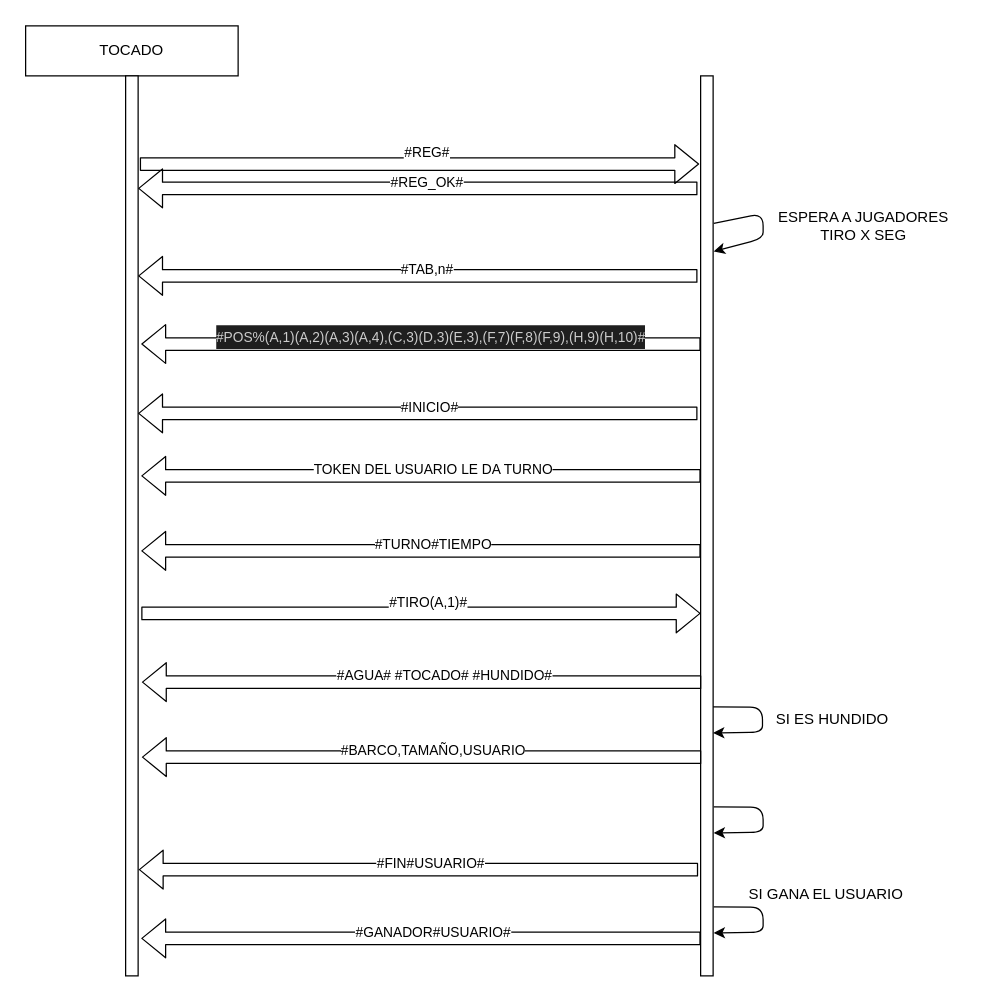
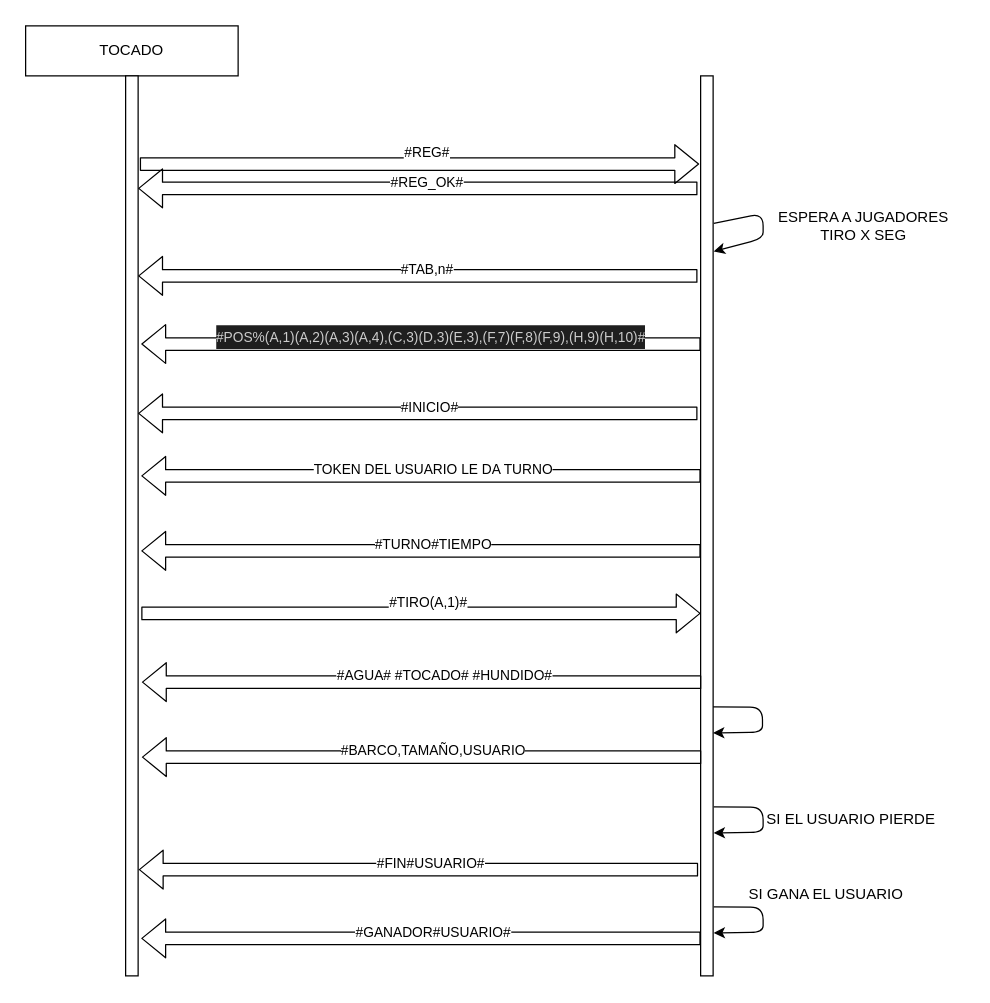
  <mxCell id="0" />
  <mxCell id="1" parent="0" />
  <mxCell id="2" value="TOCADO" style="rounded=0;whiteSpace=wrap;html=1;" parent="1" vertex="1"><mxGeometry x="20" y="20" width="170" height="40" as="geometry" /></mxCell>
  <mxCell id="3" value="" style="rounded=0;whiteSpace=wrap;html=1;" parent="1" vertex="1"><mxGeometry x="100" y="60" width="10" height="720" as="geometry" /></mxCell>
  <mxCell id="4" value="" style="rounded=0;whiteSpace=wrap;html=1;" parent="1" vertex="1"><mxGeometry x="560" y="60" width="10" height="720" as="geometry" /></mxCell>
  <mxCell id="5" value="" style="shape=flexArrow;endArrow=classic;html=1;exitX=1.135;exitY=0.098;exitDx=0;exitDy=0;exitPerimeter=0;entryX=-0.115;entryY=0.098;entryDx=0;entryDy=0;entryPerimeter=0;" parent="1" source="3" target="4" edge="1"><mxGeometry width="50" height="50" relative="1" as="geometry"><mxPoint x="200" y="310" as="sourcePoint" /><mxPoint x="470" y="110" as="targetPoint" /></mxGeometry></mxCell>
  <mxCell id="6" value="#REG#" style="edgeLabel;html=1;align=center;verticalAlign=middle;resizable=0;points=[];" parent="5" vertex="1" connectable="0"><mxGeometry x="-0.095" y="2" relative="1" as="geometry"><mxPoint x="27" y="-8" as="offset" /></mxGeometry></mxCell>
  <mxCell id="7" value="" style="shape=flexArrow;endArrow=classic;html=1;exitX=1.135;exitY=0.098;exitDx=0;exitDy=0;exitPerimeter=0;entryX=-0.115;entryY=0.098;entryDx=0;entryDy=0;entryPerimeter=0;" parent="1" edge="1"><mxGeometry width="50" height="50" relative="1" as="geometry"><mxPoint x="557.5" y="150" as="sourcePoint" /><mxPoint x="110" y="150" as="targetPoint" /></mxGeometry></mxCell>
  <mxCell id="8" value="#REG_OK#" style="edgeLabel;html=1;align=center;verticalAlign=middle;resizable=0;points=[];" parent="7" vertex="1" connectable="0"><mxGeometry x="-0.095" y="2" relative="1" as="geometry"><mxPoint x="-15" y="-8" as="offset" /></mxGeometry></mxCell>
  <mxCell id="9" value="" style="endArrow=classic;html=1;exitX=1.051;exitY=0.164;exitDx=0;exitDy=0;exitPerimeter=0;entryX=1.051;entryY=0.195;entryDx=0;entryDy=0;entryPerimeter=0;" parent="1" source="4" target="4" edge="1"><mxGeometry width="50" height="50" relative="1" as="geometry"><mxPoint x="610" y="180" as="sourcePoint" /><mxPoint x="660" y="130" as="targetPoint" /><Array as="points"><mxPoint x="610" y="170" /><mxPoint x="610" y="190" /></Array></mxGeometry></mxCell>
  <mxCell id="10" value="ESPERA A JUGADORES&lt;br&gt;TIRO X SEG" style="text;html=1;align=center;verticalAlign=middle;resizable=0;points=[];autosize=1;strokeColor=none;fillColor=none;" parent="1" vertex="1"><mxGeometry x="610" y="160" width="160" height="40" as="geometry" /></mxCell>
  <mxCell id="11" value="" style="shape=flexArrow;endArrow=classic;html=1;exitX=1.135;exitY=0.098;exitDx=0;exitDy=0;exitPerimeter=0;entryX=-0.115;entryY=0.098;entryDx=0;entryDy=0;entryPerimeter=0;" parent="1" edge="1"><mxGeometry width="50" height="50" relative="1" as="geometry"><mxPoint x="557.5" y="220" as="sourcePoint" /><mxPoint x="110" y="220" as="targetPoint" /></mxGeometry></mxCell>
  <mxCell id="12" value="#TAB,n#" style="edgeLabel;html=1;align=center;verticalAlign=middle;resizable=0;points=[];" parent="11" vertex="1" connectable="0"><mxGeometry x="-0.095" y="2" relative="1" as="geometry"><mxPoint x="-15" y="-8" as="offset" /></mxGeometry></mxCell>
  <mxCell id="13" value="" style="shape=flexArrow;endArrow=classic;html=1;exitX=1.135;exitY=0.098;exitDx=0;exitDy=0;exitPerimeter=0;entryX=-0.115;entryY=0.098;entryDx=0;entryDy=0;entryPerimeter=0;" parent="1" edge="1"><mxGeometry width="50" height="50" relative="1" as="geometry"><mxPoint x="560" y="274.5" as="sourcePoint" /><mxPoint x="112.5" y="274.5" as="targetPoint" /></mxGeometry></mxCell>
  <mxCell id="14" value="&lt;div style=&quot;color: rgb(204, 204, 204); background-color: rgb(31, 31, 31); line-height: 19px; white-space-collapse: preserve;&quot;&gt;&lt;font style=&quot;font-size: 11px;&quot;&gt;#POS%(A,1)(A,2)(A,3)(A,4),(C,3)(D,3)(E,3),(F,7)(F,8)(F,9),(H,9)(H,10)#&lt;/font&gt;&lt;/div&gt;" style="edgeLabel;html=1;align=center;verticalAlign=middle;resizable=0;points=[];" parent="13" vertex="1" connectable="0"><mxGeometry x="-0.095" y="2" relative="1" as="geometry"><mxPoint x="-15" y="-8" as="offset" /></mxGeometry></mxCell>
  <mxCell id="15" value="" style="shape=flexArrow;endArrow=classic;html=1;exitX=1.135;exitY=0.098;exitDx=0;exitDy=0;exitPerimeter=0;entryX=-0.115;entryY=0.098;entryDx=0;entryDy=0;entryPerimeter=0;" parent="1" edge="1"><mxGeometry width="50" height="50" relative="1" as="geometry"><mxPoint x="557.5" y="330" as="sourcePoint" /><mxPoint x="110" y="330" as="targetPoint" /></mxGeometry></mxCell>
  <mxCell id="16" value="#INICIO#" style="edgeLabel;html=1;align=center;verticalAlign=middle;resizable=0;points=[];" parent="15" vertex="1" connectable="0"><mxGeometry x="-0.095" y="2" relative="1" as="geometry"><mxPoint x="-13" y="-8" as="offset" /></mxGeometry></mxCell>
  <mxCell id="17" value="" style="shape=flexArrow;endArrow=classic;html=1;exitX=1.135;exitY=0.098;exitDx=0;exitDy=0;exitPerimeter=0;entryX=-0.115;entryY=0.098;entryDx=0;entryDy=0;entryPerimeter=0;" parent="1" edge="1"><mxGeometry width="50" height="50" relative="1" as="geometry"><mxPoint x="560" y="380" as="sourcePoint" /><mxPoint x="112.5" y="380" as="targetPoint" /></mxGeometry></mxCell>
  <mxCell id="18" value="TOKEN DEL USUARIO LE DA TURNO" style="edgeLabel;html=1;align=center;verticalAlign=middle;resizable=0;points=[];" parent="17" vertex="1" connectable="0"><mxGeometry x="-0.095" y="2" relative="1" as="geometry"><mxPoint x="-13" y="-8" as="offset" /></mxGeometry></mxCell>
  <mxCell id="19" value="" style="shape=flexArrow;endArrow=classic;html=1;exitX=1.135;exitY=0.098;exitDx=0;exitDy=0;exitPerimeter=0;entryX=-0.115;entryY=0.098;entryDx=0;entryDy=0;entryPerimeter=0;" parent="1" edge="1"><mxGeometry width="50" height="50" relative="1" as="geometry"><mxPoint x="560.51" y="545" as="sourcePoint" /><mxPoint x="113.01" y="545" as="targetPoint" /></mxGeometry></mxCell>
  <mxCell id="20" value="#AGUA# #TOCADO# #HUNDIDO#" style="edgeLabel;html=1;align=center;verticalAlign=middle;resizable=0;points=[];" parent="19" vertex="1" connectable="0"><mxGeometry x="-0.095" y="2" relative="1" as="geometry"><mxPoint x="-4" y="-8" as="offset" /></mxGeometry></mxCell>
  <mxCell id="21" value="" style="shape=flexArrow;endArrow=classic;html=1;exitX=1.135;exitY=0.098;exitDx=0;exitDy=0;exitPerimeter=0;entryX=-0.115;entryY=0.098;entryDx=0;entryDy=0;entryPerimeter=0;" edge="1" parent="1"><mxGeometry width="50" height="50" relative="1" as="geometry"><mxPoint x="560.51" y="605" as="sourcePoint" /><mxPoint x="113.01" y="605" as="targetPoint" /></mxGeometry></mxCell>
  <mxCell id="22" value="#BARCO,TAMAÑO,USUARIO" style="edgeLabel;html=1;align=center;verticalAlign=middle;resizable=0;points=[];" vertex="1" connectable="0" parent="21"><mxGeometry x="-0.095" y="2" relative="1" as="geometry"><mxPoint x="-13" y="-8" as="offset" /></mxGeometry></mxCell>
  <mxCell id="23" value="" style="endArrow=classic;html=1;exitX=1.051;exitY=0.164;exitDx=0;exitDy=0;exitPerimeter=0;entryX=1.051;entryY=0.195;entryDx=0;entryDy=0;entryPerimeter=0;" edge="1" parent="1"><mxGeometry width="50" height="50" relative="1" as="geometry"><mxPoint x="570.51" y="644.88" as="sourcePoint" /><mxPoint x="570.51" y="665.65" as="targetPoint" /><Array as="points"><mxPoint x="610" y="645" /><mxPoint x="610" y="665" /></Array></mxGeometry></mxCell>
+ <mxCell id="24" value="SI EL USUARIO PIERDE" style="text;html=1;align=center;verticalAlign=middle;resizable=0;points=[];autosize=1;strokeColor=none;fillColor=none;" vertex="1" parent="1"><mxGeometry x="600" y="640" width="160" height="30" as="geometry" /></mxCell>
  <mxCell id="25" value="" style="shape=flexArrow;endArrow=classic;html=1;exitX=1.135;exitY=0.098;exitDx=0;exitDy=0;exitPerimeter=0;entryX=-0.115;entryY=0.098;entryDx=0;entryDy=0;entryPerimeter=0;" edge="1" parent="1"><mxGeometry width="50" height="50" relative="1" as="geometry"><mxPoint x="558.01" y="695" as="sourcePoint" /><mxPoint x="110.51" y="695" as="targetPoint" /></mxGeometry></mxCell>
  <mxCell id="26" value="#FIN#USUARIO#" style="edgeLabel;html=1;align=center;verticalAlign=middle;resizable=0;points=[];" vertex="1" connectable="0" parent="25"><mxGeometry x="-0.095" y="2" relative="1" as="geometry"><mxPoint x="-13" y="-8" as="offset" /></mxGeometry></mxCell>
  <mxCell id="27" value="" style="shape=flexArrow;endArrow=classic;html=1;exitX=1.135;exitY=0.098;exitDx=0;exitDy=0;exitPerimeter=0;entryX=-0.115;entryY=0.098;entryDx=0;entryDy=0;entryPerimeter=0;" edge="1" parent="1"><mxGeometry width="50" height="50" relative="1" as="geometry"><mxPoint x="560" y="440" as="sourcePoint" /><mxPoint x="112.5" y="440" as="targetPoint" /></mxGeometry></mxCell>
  <mxCell id="28" value="#TURNO#TIEMPO" style="edgeLabel;html=1;align=center;verticalAlign=middle;resizable=0;points=[];" vertex="1" connectable="0" parent="27"><mxGeometry x="-0.095" y="2" relative="1" as="geometry"><mxPoint x="-13" y="-8" as="offset" /></mxGeometry></mxCell>
  <mxCell id="29" value="" style="endArrow=classic;html=1;exitX=1.051;exitY=0.164;exitDx=0;exitDy=0;exitPerimeter=0;entryX=1.051;entryY=0.195;entryDx=0;entryDy=0;entryPerimeter=0;" edge="1" parent="1"><mxGeometry width="50" height="50" relative="1" as="geometry"><mxPoint x="570" y="564.88" as="sourcePoint" /><mxPoint x="570" y="585.65" as="targetPoint" /><Array as="points"><mxPoint x="609.49" y="565" /><mxPoint x="609.49" y="585" /></Array></mxGeometry></mxCell>
- <mxCell id="30" value="SI ES HUNDIDO" style="text;html=1;align=center;verticalAlign=middle;resizable=0;points=[];autosize=1;strokeColor=none;fillColor=none;" vertex="1" parent="1"><mxGeometry x="610" y="560" width="110" height="30" as="geometry" /></mxCell>
  <mxCell id="31" value="" style="shape=flexArrow;endArrow=classic;html=1;exitX=1.135;exitY=0.098;exitDx=0;exitDy=0;exitPerimeter=0;entryX=-0.115;entryY=0.098;entryDx=0;entryDy=0;entryPerimeter=0;" edge="1" parent="1"><mxGeometry width="50" height="50" relative="1" as="geometry"><mxPoint x="112.5" y="490" as="sourcePoint" /><mxPoint x="560" y="490" as="targetPoint" /></mxGeometry></mxCell>
  <mxCell id="32" value="#TIRO(A,1)#" style="edgeLabel;html=1;align=center;verticalAlign=middle;resizable=0;points=[];" vertex="1" connectable="0" parent="31"><mxGeometry x="-0.095" y="2" relative="1" as="geometry"><mxPoint x="27" y="-8" as="offset" /></mxGeometry></mxCell>
  <mxCell id="33" value="" style="endArrow=classic;html=1;exitX=1.051;exitY=0.164;exitDx=0;exitDy=0;exitPerimeter=0;entryX=1.051;entryY=0.195;entryDx=0;entryDy=0;entryPerimeter=0;" edge="1" parent="1"><mxGeometry width="50" height="50" relative="1" as="geometry"><mxPoint x="570.51" y="724.88" as="sourcePoint" /><mxPoint x="570.51" y="745.65" as="targetPoint" /><Array as="points"><mxPoint x="610" y="725" /><mxPoint x="610" y="745" /></Array></mxGeometry></mxCell>
  <mxCell id="34" value="SI GANA EL USUARIO" style="text;html=1;align=center;verticalAlign=middle;resizable=0;points=[];autosize=1;strokeColor=none;fillColor=none;" vertex="1" parent="1"><mxGeometry x="585" y="700" width="150" height="30" as="geometry" /></mxCell>
  <mxCell id="35" value="" style="shape=flexArrow;endArrow=classic;html=1;exitX=1.135;exitY=0.098;exitDx=0;exitDy=0;exitPerimeter=0;entryX=-0.115;entryY=0.098;entryDx=0;entryDy=0;entryPerimeter=0;" edge="1" parent="1"><mxGeometry width="50" height="50" relative="1" as="geometry"><mxPoint x="560" y="750" as="sourcePoint" /><mxPoint x="112.5" y="750" as="targetPoint" /></mxGeometry></mxCell>
  <mxCell id="36" value="#GANADOR#USUARIO#" style="edgeLabel;html=1;align=center;verticalAlign=middle;resizable=0;points=[];" vertex="1" connectable="0" parent="35"><mxGeometry x="-0.095" y="2" relative="1" as="geometry"><mxPoint x="-13" y="-8" as="offset" /></mxGeometry></mxCell>
